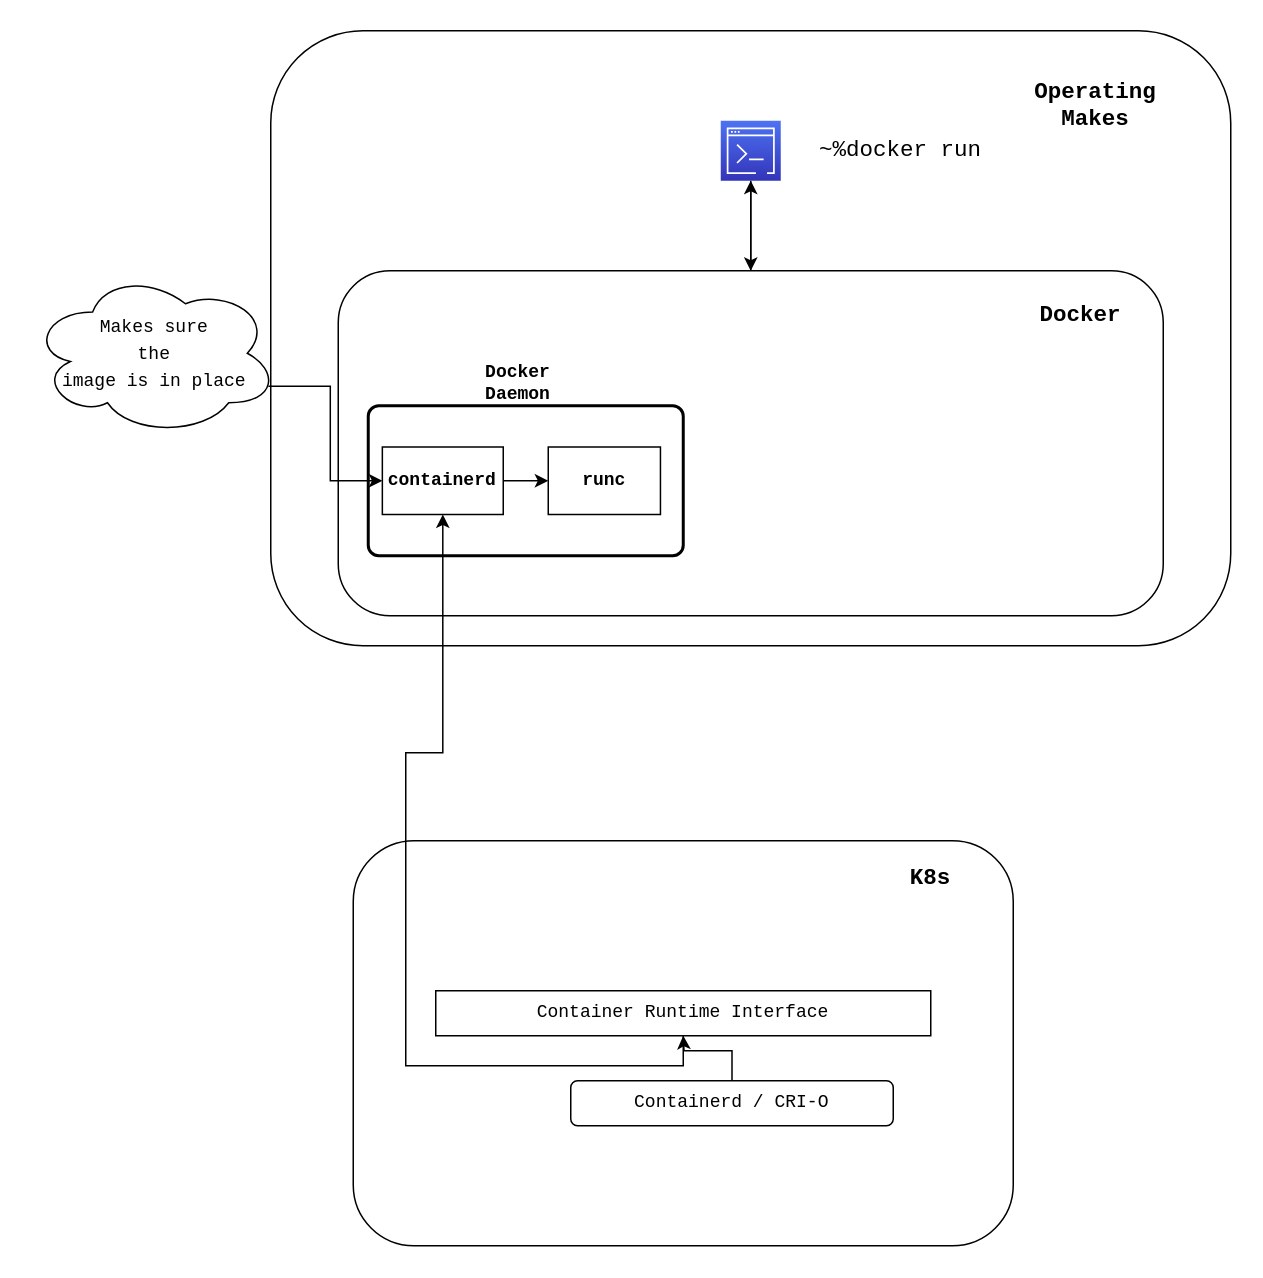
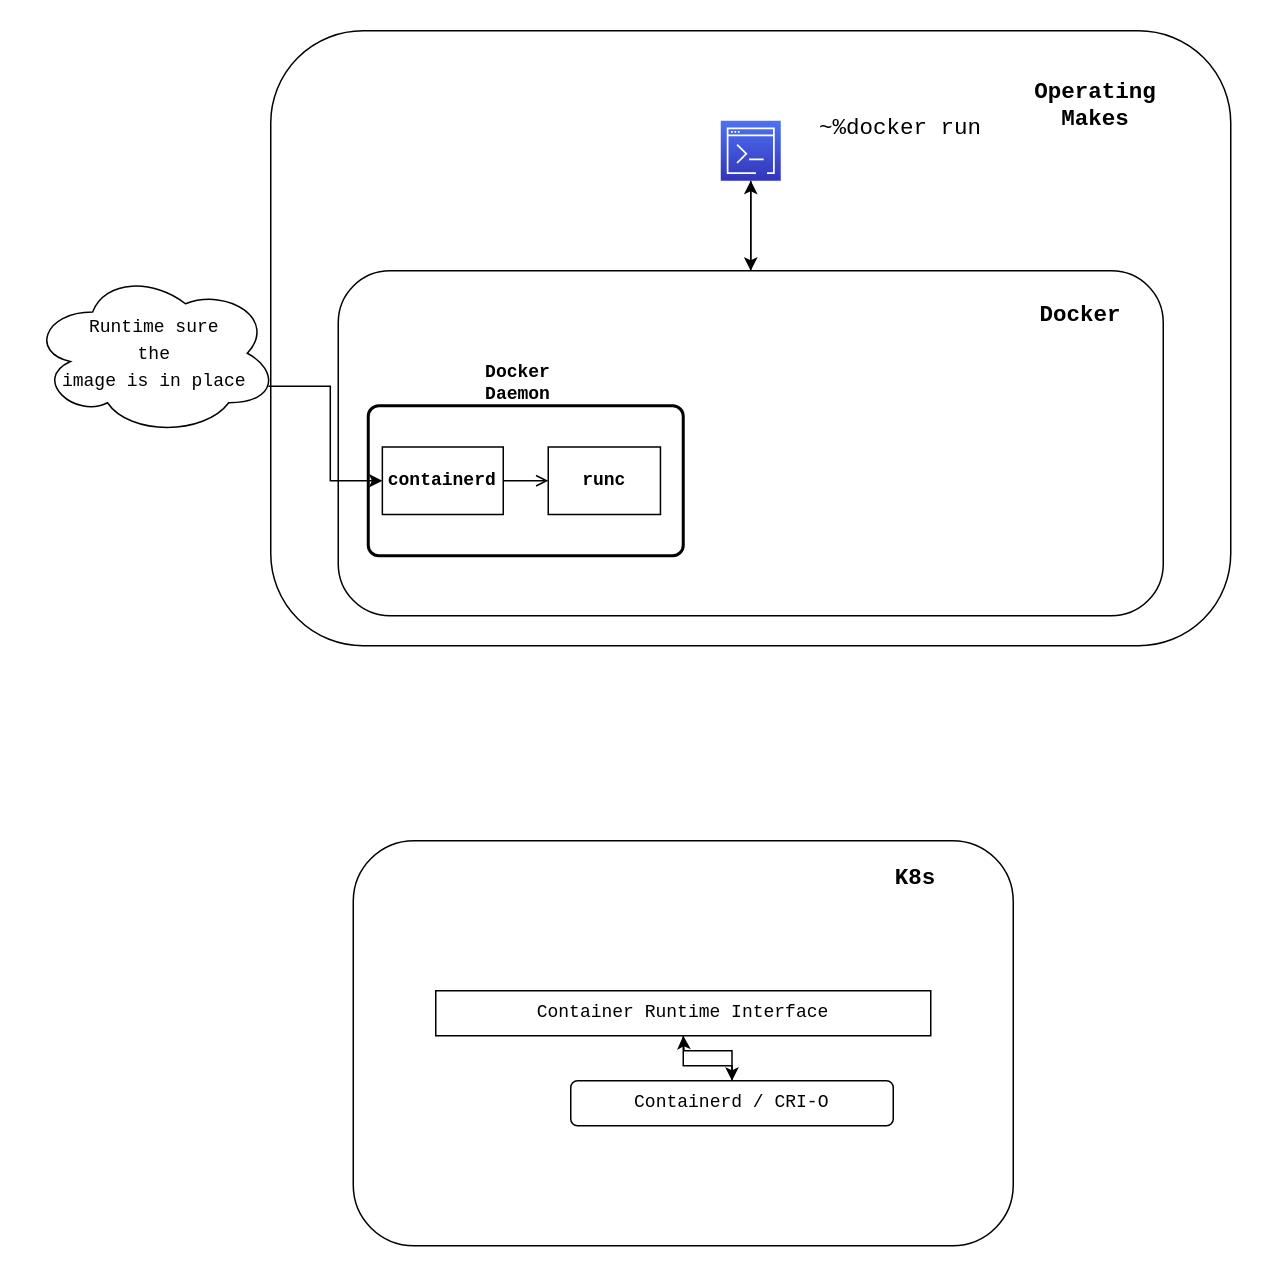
  <mxCell id="0" />
  <mxCell id="1" parent="0" />
  <mxCell id="2" value="" style="rounded=1;whiteSpace=wrap;html=1;fontFamily=Courier New;fontSize=12;" vertex="1" parent="1"><mxGeometry x="235" y="560" width="440" height="270" as="geometry" /></mxCell>
  <mxCell id="3" value="" style="rounded=1;whiteSpace=wrap;html=1;" vertex="1" parent="1"><mxGeometry x="180" y="20" width="640" height="410" as="geometry" /></mxCell>
  <mxCell id="4" style="edgeStyle=orthogonalEdgeStyle;rounded=0;orthogonalLoop=1;jettySize=auto;html=1;exitX=0.5;exitY=0;exitDx=0;exitDy=0;fontFamily=Courier New;fontSize=15;" edge="1" parent="1" source="5"><mxGeometry relative="1" as="geometry"><mxPoint x="500" y="120" as="targetPoint" /></mxGeometry></mxCell>
  <mxCell id="5" value="" style="rounded=1;html=1;whiteSpace=wrap;labelPosition=center;verticalLabelPosition=top;align=center;verticalAlign=bottom;" parent="1" vertex="1"><mxGeometry x="225" y="180" width="550" height="230" as="geometry" /></mxCell>
  <mxCell id="6" style="edgeStyle=orthogonalEdgeStyle;rounded=0;orthogonalLoop=1;jettySize=auto;html=1;exitX=0.5;exitY=1;exitDx=0;exitDy=0;exitPerimeter=0;fontFamily=Courier New;" edge="1" parent="1" source="7" target="5"><mxGeometry relative="1" as="geometry" /></mxCell>
  <mxCell id="7" value="" style="sketch=0;points=[[0,0,0],[0.25,0,0],[0.5,0,0],[0.75,0,0],[1,0,0],[0,1,0],[0.25,1,0],[0.5,1,0],[0.75,1,0],[1,1,0],[0,0.25,0],[0,0.5,0],[0,0.75,0],[1,0.25,0],[1,0.5,0],[1,0.75,0]];outlineConnect=0;fontColor=#232F3E;gradientColor=#4D72F3;gradientDirection=north;fillColor=#3334B9;strokeColor=#ffffff;dashed=0;verticalLabelPosition=bottom;verticalAlign=top;align=center;html=1;fontSize=12;fontStyle=0;aspect=fixed;shape=mxgraph.aws4.resourceIcon;resIcon=mxgraph.aws4.command_line_interface;" vertex="1" parent="1"><mxGeometry x="480" y="80" width="40" height="40" as="geometry" /></mxCell>
  <mxCell id="8" value="&lt;b&gt;Docker Daemon&lt;/b&gt;" style="text;html=1;strokeColor=none;fillColor=none;align=center;verticalAlign=middle;whiteSpace=wrap;rounded=0;fontFamily=Courier New;" vertex="1" parent="1"><mxGeometry x="315" y="240" width="60" height="30" as="geometry" /></mxCell>
  <mxCell id="9" value="" style="rounded=1;whiteSpace=wrap;html=1;absoluteArcSize=1;arcSize=14;strokeWidth=2;fontFamily=Courier New;" vertex="1" parent="1"><mxGeometry x="245" y="270" width="210" height="100" as="geometry" /></mxCell>
- <mxCell id="10" style="edgeStyle=orthogonalEdgeStyle;rounded=0;orthogonalLoop=1;jettySize=auto;html=1;exitX=1;exitY=0.5;exitDx=0;exitDy=0;entryX=0;entryY=0.5;entryDx=0;entryDy=0;fontFamily=Courier New;" edge="1" parent="1" source="11" target="12"><mxGeometry relative="1" as="geometry" /></mxCell>
+ <mxCell id="10" style="edgeStyle=orthogonalEdgeStyle;rounded=0;orthogonalLoop=1;jettySize=auto;html=1;exitX=1;exitY=0.5;exitDx=0;exitDy=0;entryX=0;entryY=0.5;entryDx=0;entryDy=0;fontFamily=Courier New;endArrow=open;" edge="1" parent="1" source="11" target="12"><mxGeometry relative="1" as="geometry" /></mxCell>
  <mxCell id="11" value="&lt;b&gt;containerd&lt;/b&gt;" style="html=1;whiteSpace=wrap;container=1;recursiveResize=0;collapsible=0;fontFamily=Courier New;" vertex="1" parent="1"><mxGeometry x="254.4" y="297.5" width="80.6" height="45" as="geometry" /></mxCell>
  <mxCell id="12" value="&lt;b&gt;runc&lt;/b&gt;" style="html=1;whiteSpace=wrap;container=1;recursiveResize=0;collapsible=0;fontFamily=Courier New;" vertex="1" parent="1"><mxGeometry x="365" y="297.5" width="74.8" height="45" as="geometry" /></mxCell>
  <mxCell id="13" value="&lt;b&gt;&lt;font style=&quot;font-size: 15px&quot;&gt;Docker&lt;/font&gt;&lt;/b&gt;" style="text;html=1;strokeColor=none;fillColor=none;align=center;verticalAlign=middle;whiteSpace=wrap;rounded=0;fontFamily=Courier New;" vertex="1" parent="1"><mxGeometry x="685" y="190" width="70" height="40" as="geometry" /></mxCell>
- <mxCell id="14" value="~%docker run" style="text;html=1;strokeColor=none;fillColor=none;align=center;verticalAlign=middle;whiteSpace=wrap;rounded=0;fontFamily=Courier New;fontSize=15;" vertex="1" parent="1"><mxGeometry x="535" y="85" width="130" height="30" as="geometry" /></mxCell>
+ <mxCell id="14" value="~%docker run" style="text;html=1;strokeColor=none;fillColor=none;align=center;verticalAlign=middle;whiteSpace=wrap;rounded=0;fontFamily=Courier New;fontSize=15;" vertex="1" parent="1"><mxGeometry x="535" y="70" width="130" height="30" as="geometry" /></mxCell>
  <mxCell id="15" value="&lt;b&gt;&lt;font style=&quot;font-size: 15px&quot;&gt;Operating Makes&lt;/font&gt;&lt;/b&gt;" style="text;html=1;strokeColor=none;fillColor=none;align=center;verticalAlign=middle;whiteSpace=wrap;rounded=0;fontFamily=Courier New;" vertex="1" parent="1"><mxGeometry x="695" y="50" width="70" height="40" as="geometry" /></mxCell>
  <mxCell id="16" style="edgeStyle=orthogonalEdgeStyle;rounded=0;orthogonalLoop=1;jettySize=auto;html=1;exitX=0.96;exitY=0.7;exitDx=0;exitDy=0;exitPerimeter=0;entryX=0;entryY=0.5;entryDx=0;entryDy=0;fontFamily=Courier New;fontSize=15;" edge="1" parent="1" source="17" target="11"><mxGeometry relative="1" as="geometry" /></mxCell>
- <mxCell id="17" value="&lt;font style=&quot;font-size: 12px&quot;&gt;Makes sure&lt;br&gt;the &lt;br&gt;image is in place&lt;/font&gt;" style="ellipse;shape=cloud;whiteSpace=wrap;html=1;fontFamily=Courier New;fontSize=15;" vertex="1" parent="1"><mxGeometry y="180" width="165" height="110" as="geometry" x="20" /></mxCell>
- <mxCell id="18" style="edgeStyle=orthogonalEdgeStyle;rounded=0;orthogonalLoop=1;jettySize=auto;html=1;exitX=0.5;exitY=1;exitDx=0;exitDy=0;fontFamily=Courier New;fontSize=12;" edge="1" parent="1" source="19" target="11"><mxGeometry relative="1" as="geometry" /></mxCell>
+ <mxCell id="17" value="&lt;font style=&quot;font-size: 12px&quot;&gt;Runtime sure&lt;br&gt;the &lt;br&gt;image is in place&lt;/font&gt;" style="ellipse;shape=cloud;whiteSpace=wrap;html=1;fontFamily=Courier New;fontSize=15;" vertex="1" parent="1"><mxGeometry y="180" width="165" height="110" as="geometry" x="20" /></mxCell>
+ <mxCell id="18" style="edgeStyle=orthogonalEdgeStyle;rounded=0;orthogonalLoop=1;jettySize=auto;html=1;exitX=0.5;exitY=1;exitDx=0;exitDy=0;entryX=0.5;entryY=0;entryDx=0;entryDy=0;fontFamily=Courier New;fontSize=12;" edge="1" parent="1" source="19" target="21"><mxGeometry relative="1" as="geometry" /></mxCell>
  <mxCell id="19" value="&lt;span&gt;Container Runtime Interface&lt;/span&gt;" style="rounded=0;whiteSpace=wrap;html=1;fontFamily=Courier New;fontSize=12;" vertex="1" parent="1"><mxGeometry x="290" y="660" width="330" height="30" as="geometry" /></mxCell>
  <mxCell id="20" style="edgeStyle=orthogonalEdgeStyle;rounded=0;orthogonalLoop=1;jettySize=auto;html=1;exitX=0.5;exitY=0;exitDx=0;exitDy=0;fontFamily=Courier New;fontSize=12;" edge="1" parent="1" source="21"><mxGeometry relative="1" as="geometry"><mxPoint x="455" y="690" as="targetPoint" /></mxGeometry></mxCell>
  <mxCell id="21" value="Containerd / CRI-O" style="rounded=1;whiteSpace=wrap;html=1;fontFamily=Courier New;fontSize=12;" vertex="1" parent="1"><mxGeometry x="380" y="720" width="215" height="30" as="geometry" /></mxCell>
- <mxCell id="22" value="&lt;b&gt;&lt;font style=&quot;font-size: 15px&quot;&gt;K8s&lt;/font&gt;&lt;/b&gt;" style="text;html=1;strokeColor=none;fillColor=none;align=center;verticalAlign=middle;whiteSpace=wrap;rounded=0;fontFamily=Courier New;fontSize=12;" vertex="1" parent="1"><mxGeometry x="590" y="570" width="60" height="30" as="geometry" /></mxCell>
+ <mxCell id="22" value="&lt;b&gt;&lt;font style=&quot;font-size: 15px&quot;&gt;K8s&lt;/font&gt;&lt;/b&gt;" style="text;html=1;strokeColor=none;fillColor=none;align=center;verticalAlign=middle;whiteSpace=wrap;rounded=0;fontFamily=Courier New;fontSize=12;" vertex="1" parent="1"><mxGeometry x="580" y="570" width="60" height="30" as="geometry" /></mxCell>
